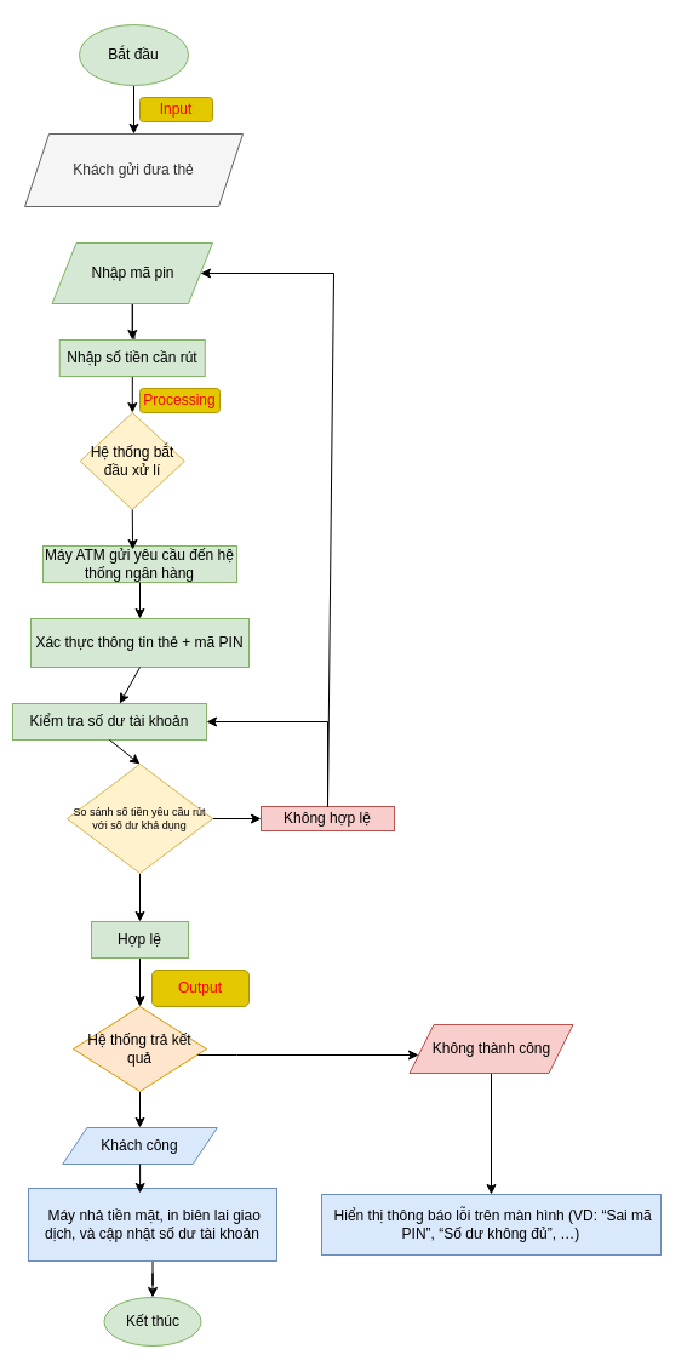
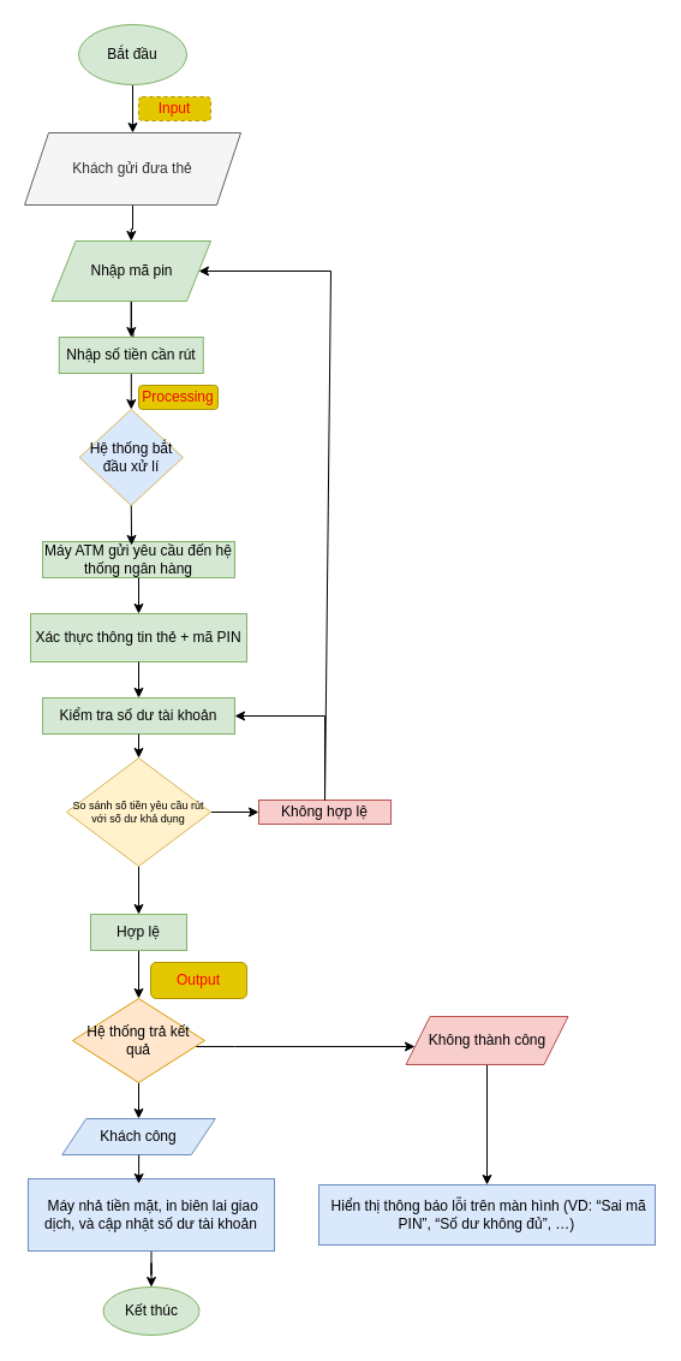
  <mxCell id="0" />
  <mxCell id="1" parent="0" />
  <mxCell id="2" value="" style="edgeStyle=orthogonalEdgeStyle;rounded=0;orthogonalLoop=1;jettySize=auto;html=1;" edge="1" parent="1" source="3" target="5"><mxGeometry relative="1" as="geometry" /></mxCell>
  <mxCell id="3" value="Bắt đầu" style="ellipse;whiteSpace=wrap;html=1;fillColor=#d5e8d4;strokeColor=#82b366;" vertex="1" parent="1"><mxGeometry x="65" y="20" width="90" height="50" as="geometry" /></mxCell>
+ <mxCell id="4" value="" style="edgeStyle=orthogonalEdgeStyle;rounded=0;orthogonalLoop=1;jettySize=auto;html=1;" edge="1" parent="1" source="5" target="9"><mxGeometry relative="1" as="geometry" /></mxCell>
  <mxCell id="5" value="Khách gửi đưa thẻ" style="shape=parallelogram;perimeter=parallelogramPerimeter;whiteSpace=wrap;html=1;fixedSize=1;fillColor=#f5f5f5;fontColor=#333333;strokeColor=#666666;" vertex="1" parent="1"><mxGeometry x="20" y="110" width="180" height="60" as="geometry" /></mxCell>
- <mxCell id="6" value="Input" style="rounded=1;whiteSpace=wrap;html=1;fillColor=#e3c800;fontColor=#FF0000;strokeColor=#B09500;" vertex="1" parent="1"><mxGeometry x="115" y="80" width="60" height="20" as="geometry" /></mxCell>
+ <mxCell id="6" value="Input" style="rounded=1;whiteSpace=wrap;html=1;fillColor=#e3c800;fontColor=#FF0000;strokeColor=#B09500;dashed=1;" vertex="1" parent="1"><mxGeometry x="115" y="80" width="60" height="20" as="geometry" /></mxCell>
  <mxCell id="7" value="" style="edgeStyle=orthogonalEdgeStyle;rounded=0;orthogonalLoop=1;jettySize=auto;html=1;" edge="1" parent="1" source="9"><mxGeometry relative="1" as="geometry"><mxPoint x="110" y="300" as="targetPoint" /></mxGeometry></mxCell>
  <mxCell id="8" value="" style="edgeStyle=orthogonalEdgeStyle;rounded=0;orthogonalLoop=1;jettySize=auto;html=1;" edge="1" parent="1" source="9" target="11"><mxGeometry relative="1" as="geometry" /></mxCell>
  <mxCell id="9" value="Nhập mã pin" style="shape=parallelogram;perimeter=parallelogramPerimeter;whiteSpace=wrap;html=1;fixedSize=1;fillColor=#d5e8d4;strokeColor=#82b366;" vertex="1" parent="1"><mxGeometry x="42.5" y="200" width="132.5" height="50" as="geometry" /></mxCell>
  <mxCell id="10" value="" style="edgeStyle=orthogonalEdgeStyle;rounded=0;orthogonalLoop=1;jettySize=auto;html=1;" edge="1" parent="1" source="11" target="27"><mxGeometry relative="1" as="geometry" /></mxCell>
  <mxCell id="11" value="Nhập số tiền cần rút" style="rounded=0;whiteSpace=wrap;html=1;fillColor=#d5e8d4;strokeColor=#82b366;" vertex="1" parent="1"><mxGeometry x="48.75" y="280" width="120" height="30" as="geometry" /></mxCell>
  <mxCell id="12" value="Processing" style="rounded=1;whiteSpace=wrap;html=1;fillColor=#e3c800;fontColor=light-dark(#ec0909, #ededed);strokeColor=#B09500;" vertex="1" parent="1"><mxGeometry x="115" y="320" width="66" height="20" as="geometry" /></mxCell>
  <mxCell id="13" value="Máy ATM gửi yêu cầu đến hệ thống ngân hàng" style="rounded=0;whiteSpace=wrap;html=1;fillColor=#d5e8d4;strokeColor=#82b366;" vertex="1" parent="1"><mxGeometry x="35" y="450" width="160" height="30" as="geometry" /></mxCell>
  <mxCell id="14" value="Xác thực thông tin thẻ + mã PIN" style="rounded=0;whiteSpace=wrap;html=1;fillColor=#d5e8d4;strokeColor=#82b366;" vertex="1" parent="1"><mxGeometry x="25" y="510" width="180" height="40" as="geometry" /></mxCell>
- <mxCell id="15" value="Kiểm tra số dư tài khoản" style="rounded=0;whiteSpace=wrap;html=1;fillColor=#d5e8d4;strokeColor=#82b366;" vertex="1" parent="1"><mxGeometry x="10" y="580" width="160" height="30" as="geometry" /></mxCell>
+ <mxCell id="15" value="Kiểm tra số dư tài khoản" style="rounded=0;whiteSpace=wrap;html=1;fillColor=#d5e8d4;strokeColor=#82b366;" vertex="1" parent="1"><mxGeometry x="35" y="580" width="160" height="30" as="geometry" /></mxCell>
  <mxCell id="16" value="" style="edgeStyle=orthogonalEdgeStyle;rounded=0;orthogonalLoop=1;jettySize=auto;html=1;" edge="1" parent="1" source="18" target="21"><mxGeometry relative="1" as="geometry" /></mxCell>
  <mxCell id="17" value="" style="edgeStyle=orthogonalEdgeStyle;rounded=0;orthogonalLoop=1;jettySize=auto;html=1;" edge="1" parent="1" source="18" target="20"><mxGeometry relative="1" as="geometry" /></mxCell>
  <mxCell id="18" value="So sánh số tiền yêu cầu rút với số dư khả dụng" style="rhombus;whiteSpace=wrap;html=1;fontSize=9;fillColor=#fff2cc;strokeColor=#d6b656;" vertex="1" parent="1"><mxGeometry x="55" y="630" width="120" height="90" as="geometry" /></mxCell>
  <mxCell id="19" style="edgeStyle=orthogonalEdgeStyle;rounded=0;orthogonalLoop=1;jettySize=auto;html=1;" edge="1" parent="1" source="20" target="38"><mxGeometry relative="1" as="geometry" /></mxCell>
  <mxCell id="20" value="Hợp lệ" style="rounded=0;whiteSpace=wrap;html=1;fillColor=#d5e8d4;strokeColor=#82b366;" vertex="1" parent="1"><mxGeometry x="75" y="760" width="80" height="30" as="geometry" /></mxCell>
  <mxCell id="21" value="Không hợp lệ" style="rounded=0;whiteSpace=wrap;html=1;fillColor=#f8cecc;strokeColor=#b85450;" vertex="1" parent="1"><mxGeometry x="215" y="665" width="110" height="20" as="geometry" /></mxCell>
  <mxCell id="22" value="" style="endArrow=classic;html=1;rounded=0;exitX=0.5;exitY=0;exitDx=0;exitDy=0;entryX=1;entryY=0.5;entryDx=0;entryDy=0;" edge="1" parent="1" source="21" target="15"><mxGeometry width="50" height="50" relative="1" as="geometry"><mxPoint x="265" y="490" as="sourcePoint" /><mxPoint x="315" y="440" as="targetPoint" /><Array as="points"><mxPoint x="270" y="595" /></Array></mxGeometry></mxCell>
  <mxCell id="23" value="" style="endArrow=classic;html=1;rounded=0;exitX=0.5;exitY=0;exitDx=0;exitDy=0;entryX=1;entryY=0.5;entryDx=0;entryDy=0;" edge="1" parent="1" source="21" target="9"><mxGeometry width="50" height="50" relative="1" as="geometry"><mxPoint x="265" y="490" as="sourcePoint" /><mxPoint x="275" y="230" as="targetPoint" /><Array as="points"><mxPoint x="275" y="225" /></Array></mxGeometry></mxCell>
  <mxCell id="24" value="" style="endArrow=classic;html=1;rounded=0;exitX=0.5;exitY=1;exitDx=0;exitDy=0;" edge="1" parent="1" source="14" target="15"><mxGeometry width="50" height="50" relative="1" as="geometry"><mxPoint x="185" y="500" as="sourcePoint" /><mxPoint x="235" y="450" as="targetPoint" /></mxGeometry></mxCell>
  <mxCell id="25" value="" style="endArrow=classic;html=1;rounded=0;exitX=0.5;exitY=1;exitDx=0;exitDy=0;entryX=0.5;entryY=0;entryDx=0;entryDy=0;" edge="1" parent="1" source="15" target="18"><mxGeometry width="50" height="50" relative="1" as="geometry"><mxPoint x="185" y="500" as="sourcePoint" /><mxPoint x="235" y="450" as="targetPoint" /></mxGeometry></mxCell>
  <mxCell id="26" value="&lt;span&gt;&lt;font style=&quot;color: rgb(255, 0, 0);&quot;&gt;Output&lt;/font&gt;&lt;/span&gt;" style="rounded=1;whiteSpace=wrap;html=1;fillColor=#e3c800;fontColor=#000000;strokeColor=#B09500;" vertex="1" parent="1"><mxGeometry x="125" y="800" width="80" height="30" as="geometry" /></mxCell>
- <mxCell id="27" value="Hệ thống bắt đầu xử lí" style="rhombus;whiteSpace=wrap;html=1;fillColor=#fff2cc;strokeColor=#d6b656;" vertex="1" parent="1"><mxGeometry x="65.63" y="340" width="86.25" height="80" as="geometry" /></mxCell>
+ <mxCell id="27" value="Hệ thống bắt đầu xử lí" style="rhombus;whiteSpace=wrap;html=1;fillColor=#dae8fc;strokeColor=#d6b656;" vertex="1" parent="1"><mxGeometry x="65.63" y="340" width="86.25" height="80" as="geometry" /></mxCell>
  <mxCell id="28" value="" style="endArrow=classic;html=1;rounded=0;exitX=0.5;exitY=1;exitDx=0;exitDy=0;entryX=0.463;entryY=0.1;entryDx=0;entryDy=0;entryPerimeter=0;" edge="1" parent="1" source="27" target="13"><mxGeometry width="50" height="50" relative="1" as="geometry"><mxPoint x="-45" y="420" as="sourcePoint" /><mxPoint x="5" y="370" as="targetPoint" /></mxGeometry></mxCell>
  <mxCell id="29" value="" style="endArrow=classic;html=1;rounded=0;exitX=0.5;exitY=1;exitDx=0;exitDy=0;entryX=0.5;entryY=0;entryDx=0;entryDy=0;" edge="1" parent="1" source="13" target="14"><mxGeometry width="50" height="50" relative="1" as="geometry"><mxPoint x="-45" y="420" as="sourcePoint" /><mxPoint x="5" y="370" as="targetPoint" /></mxGeometry></mxCell>
  <mxCell id="30" value="Khách công" style="shape=parallelogram;perimeter=parallelogramPerimeter;whiteSpace=wrap;html=1;fixedSize=1;fillColor=#dae8fc;strokeColor=#6c8ebf;" vertex="1" parent="1"><mxGeometry x="51.25" y="930" width="127.5" height="30" as="geometry" /></mxCell>
  <mxCell id="31" value="" style="edgeStyle=orthogonalEdgeStyle;rounded=0;orthogonalLoop=1;jettySize=auto;html=1;" edge="1" parent="1" source="32" target="33"><mxGeometry relative="1" as="geometry" /></mxCell>
  <mxCell id="32" value="&amp;nbsp;Máy &lt;span style=&quot;&quot; data-end=&quot;762&quot; data-start=&quot;746&quot;&gt;nhả tiền mặt&lt;/span&gt;, in &lt;span style=&quot;&quot; data-end=&quot;789&quot; data-start=&quot;767&quot;&gt;biên lai giao dịch&lt;/span&gt;, và cập nhật số dư tài khoản" style="rounded=0;whiteSpace=wrap;html=1;fillColor=#dae8fc;strokeColor=#6c8ebf;" vertex="1" parent="1"><mxGeometry x="23" y="980" width="205" height="60" as="geometry" /></mxCell>
  <mxCell id="33" value="Kết thúc" style="ellipse;whiteSpace=wrap;html=1;fillColor=#d5e8d4;strokeColor=#82b366;" vertex="1" parent="1"><mxGeometry x="85.5" y="1070" width="80" height="40" as="geometry" /></mxCell>
  <mxCell id="34" value="" style="edgeStyle=orthogonalEdgeStyle;rounded=0;orthogonalLoop=1;jettySize=auto;html=1;" edge="1" parent="1" source="35" target="40"><mxGeometry relative="1" as="geometry" /></mxCell>
  <mxCell id="35" value="Không thành công" style="shape=parallelogram;perimeter=parallelogramPerimeter;whiteSpace=wrap;html=1;fixedSize=1;fillColor=#f8cecc;strokeColor=#b85450;" vertex="1" parent="1"><mxGeometry x="337.5" y="845" width="135" height="40" as="geometry" /></mxCell>
  <mxCell id="36" style="edgeStyle=orthogonalEdgeStyle;rounded=0;orthogonalLoop=1;jettySize=auto;html=1;entryX=0.5;entryY=0;entryDx=0;entryDy=0;" edge="1" parent="1" source="38" target="30"><mxGeometry relative="1" as="geometry" /></mxCell>
  <mxCell id="37" value="" style="edgeStyle=orthogonalEdgeStyle;rounded=0;orthogonalLoop=1;jettySize=auto;html=1;" edge="1" parent="1" source="38" target="35"><mxGeometry relative="1" as="geometry"><Array as="points"><mxPoint x="195" y="870" /><mxPoint x="195" y="870" /></Array></mxGeometry></mxCell>
  <mxCell id="38" value="Hệ thống trả kết quả" style="rhombus;whiteSpace=wrap;html=1;fillColor=#ffe6cc;strokeColor=#d79b00;" vertex="1" parent="1"><mxGeometry x="60" y="830" width="110" height="70" as="geometry" /></mxCell>
  <mxCell id="39" style="edgeStyle=orthogonalEdgeStyle;rounded=0;orthogonalLoop=1;jettySize=auto;html=1;entryX=0.449;entryY=0.067;entryDx=0;entryDy=0;entryPerimeter=0;" edge="1" parent="1" source="30" target="32"><mxGeometry relative="1" as="geometry" /></mxCell>
  <mxCell id="40" value="&amp;nbsp;Hiển thị &lt;span style=&quot;&quot; data-end=&quot;867&quot; data-start=&quot;850&quot;&gt;thông báo lỗi&lt;/span&gt; trên màn hình (VD: “Sai mã PIN”, “Số dư không đủ”, …)" style="rounded=0;whiteSpace=wrap;html=1;fillColor=#dae8fc;strokeColor=#6c8ebf;" vertex="1" parent="1"><mxGeometry x="265" y="985" width="280" height="50" as="geometry" /></mxCell>
